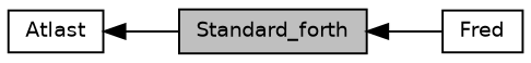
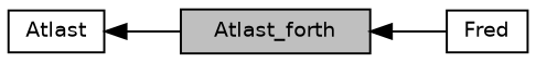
  digraph {
    rankdir=LR
    node [color=black fillcolor=white fontname=Helvetica fontsize=10 shape=record style=filled]
    edge [dir=back fontname=Helvetica fontsize=10 labelfontname=Helvetica labelfontsize=10 shape=plaintext style=solid]
-   n1 [fillcolor=grey75 fontcolor=black height=0.2 label=Standard_forth width=0.4]
+   n1 [fillcolor=grey75 fontcolor=black height=0.2 label=Atlast_forth width=0.4]
    n2 [height=0.2 label=Fred width=0.4]
    n3 [height=0.2 label=Atlast width=0.4]
    n1 -> n2
    n3 -> n1
  }
